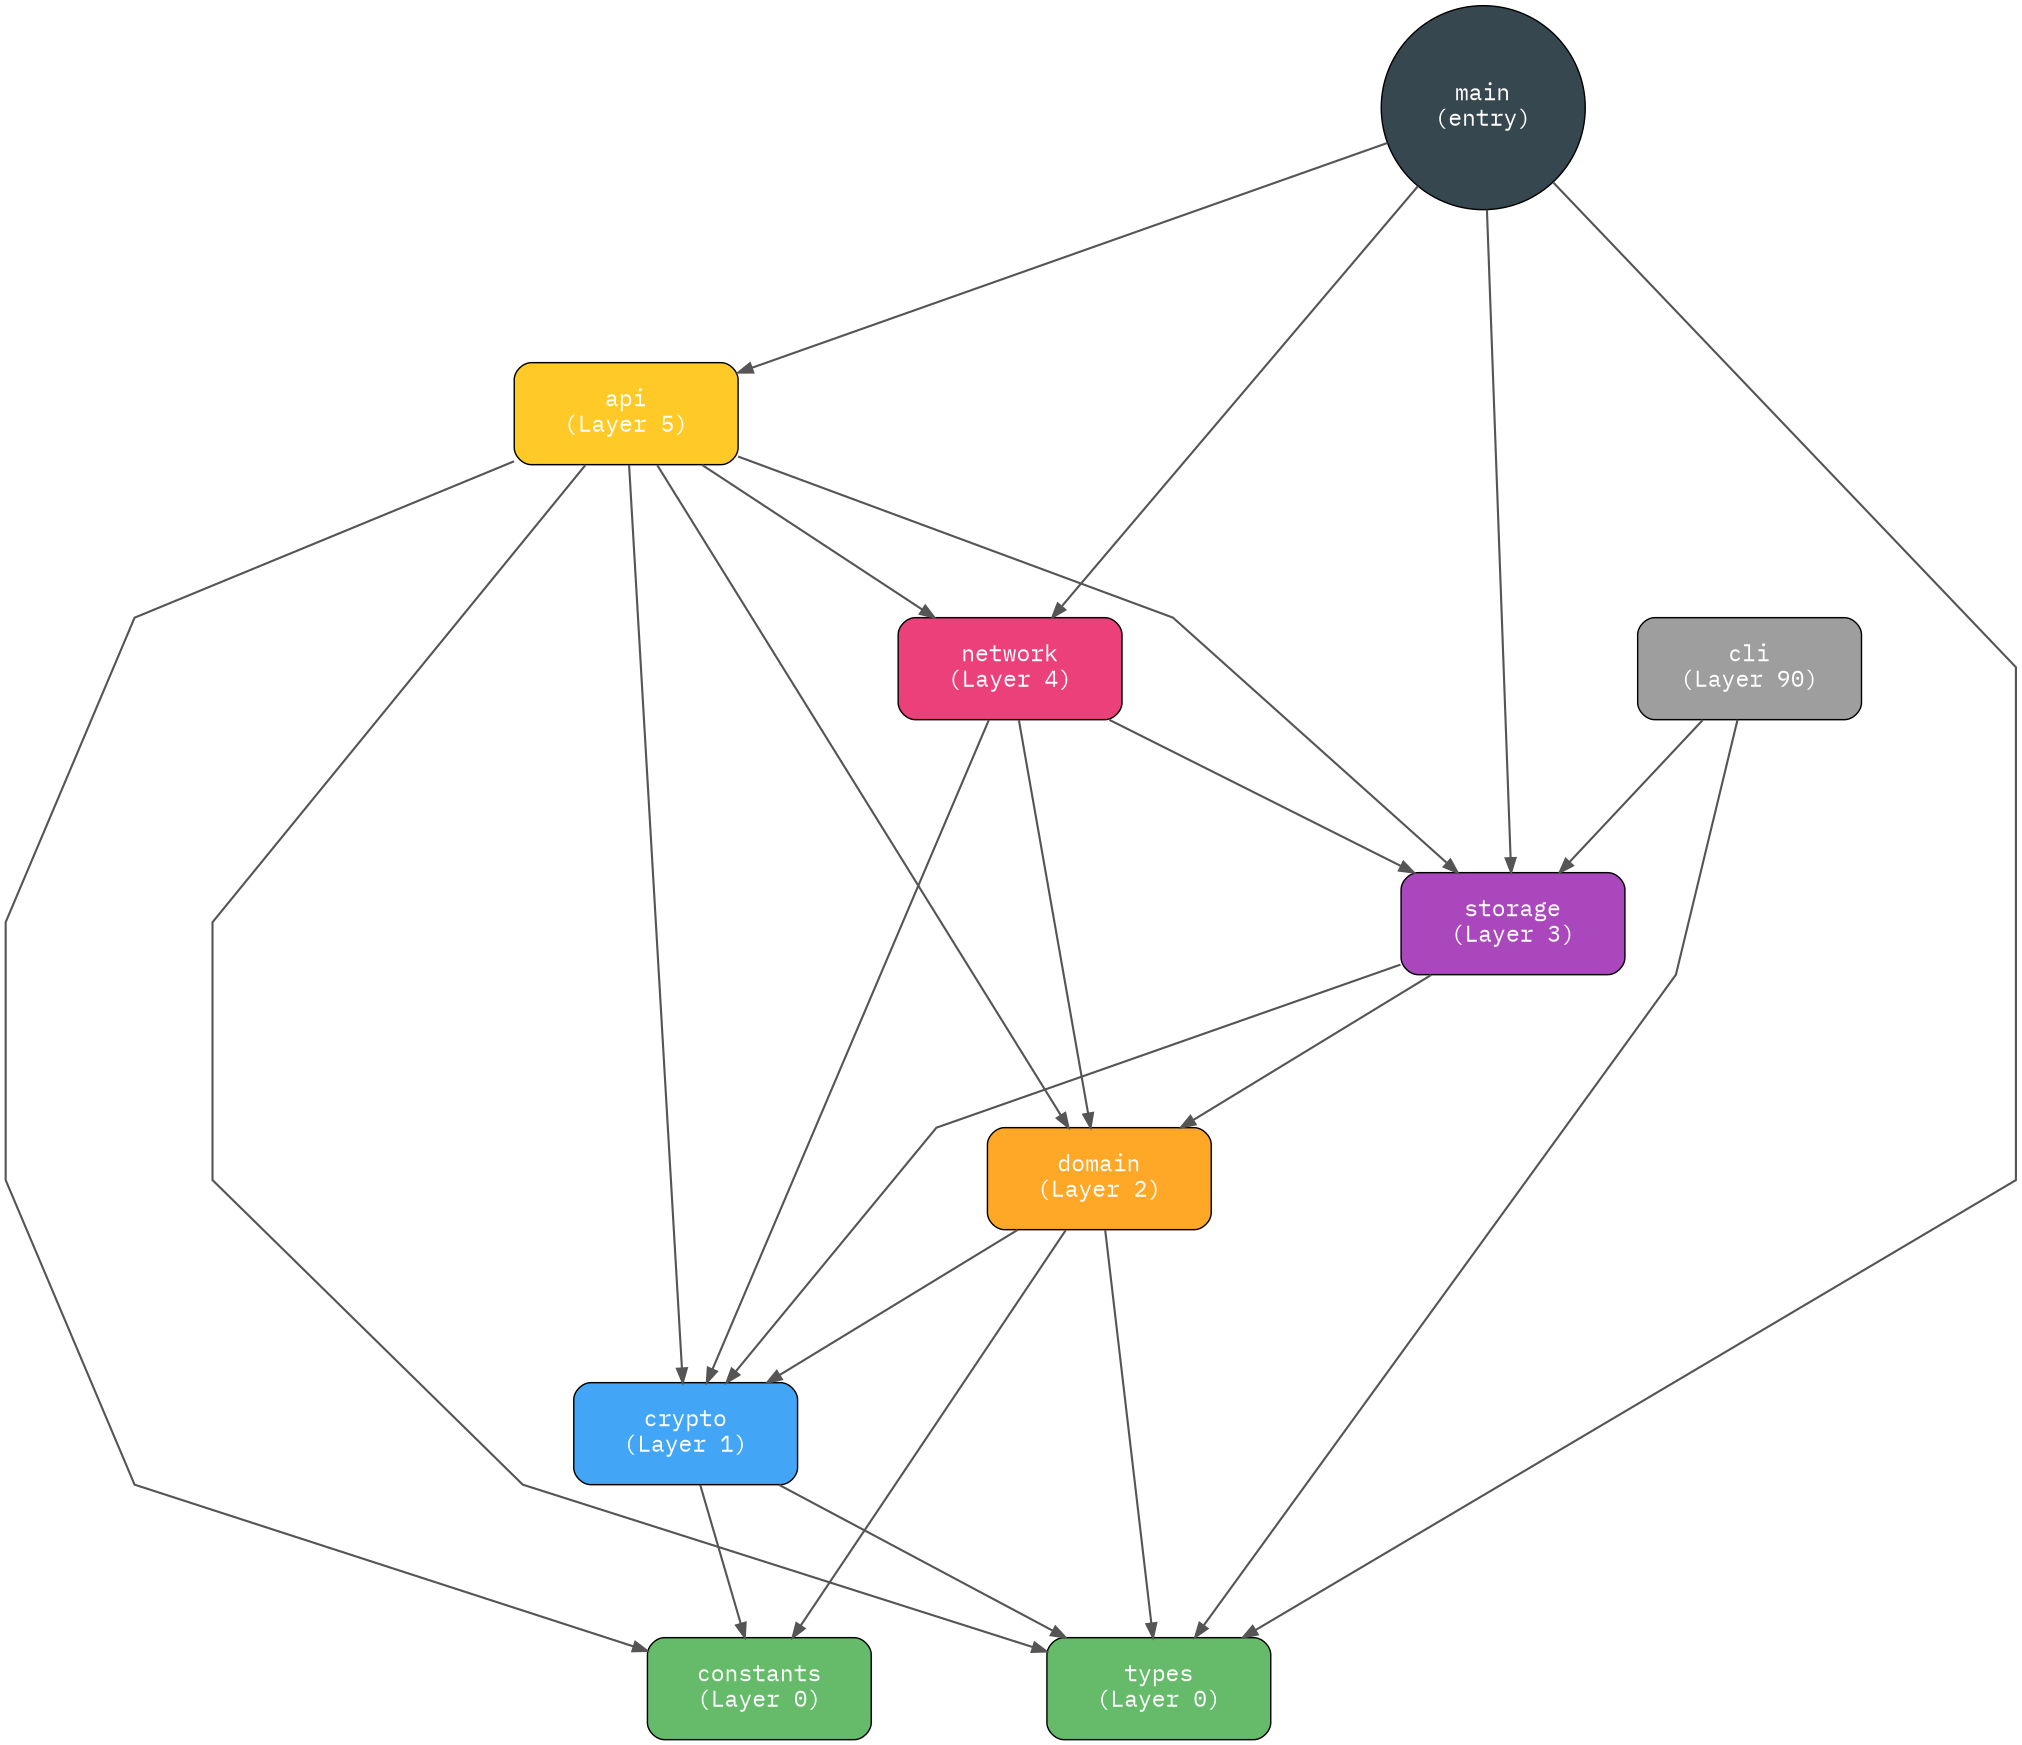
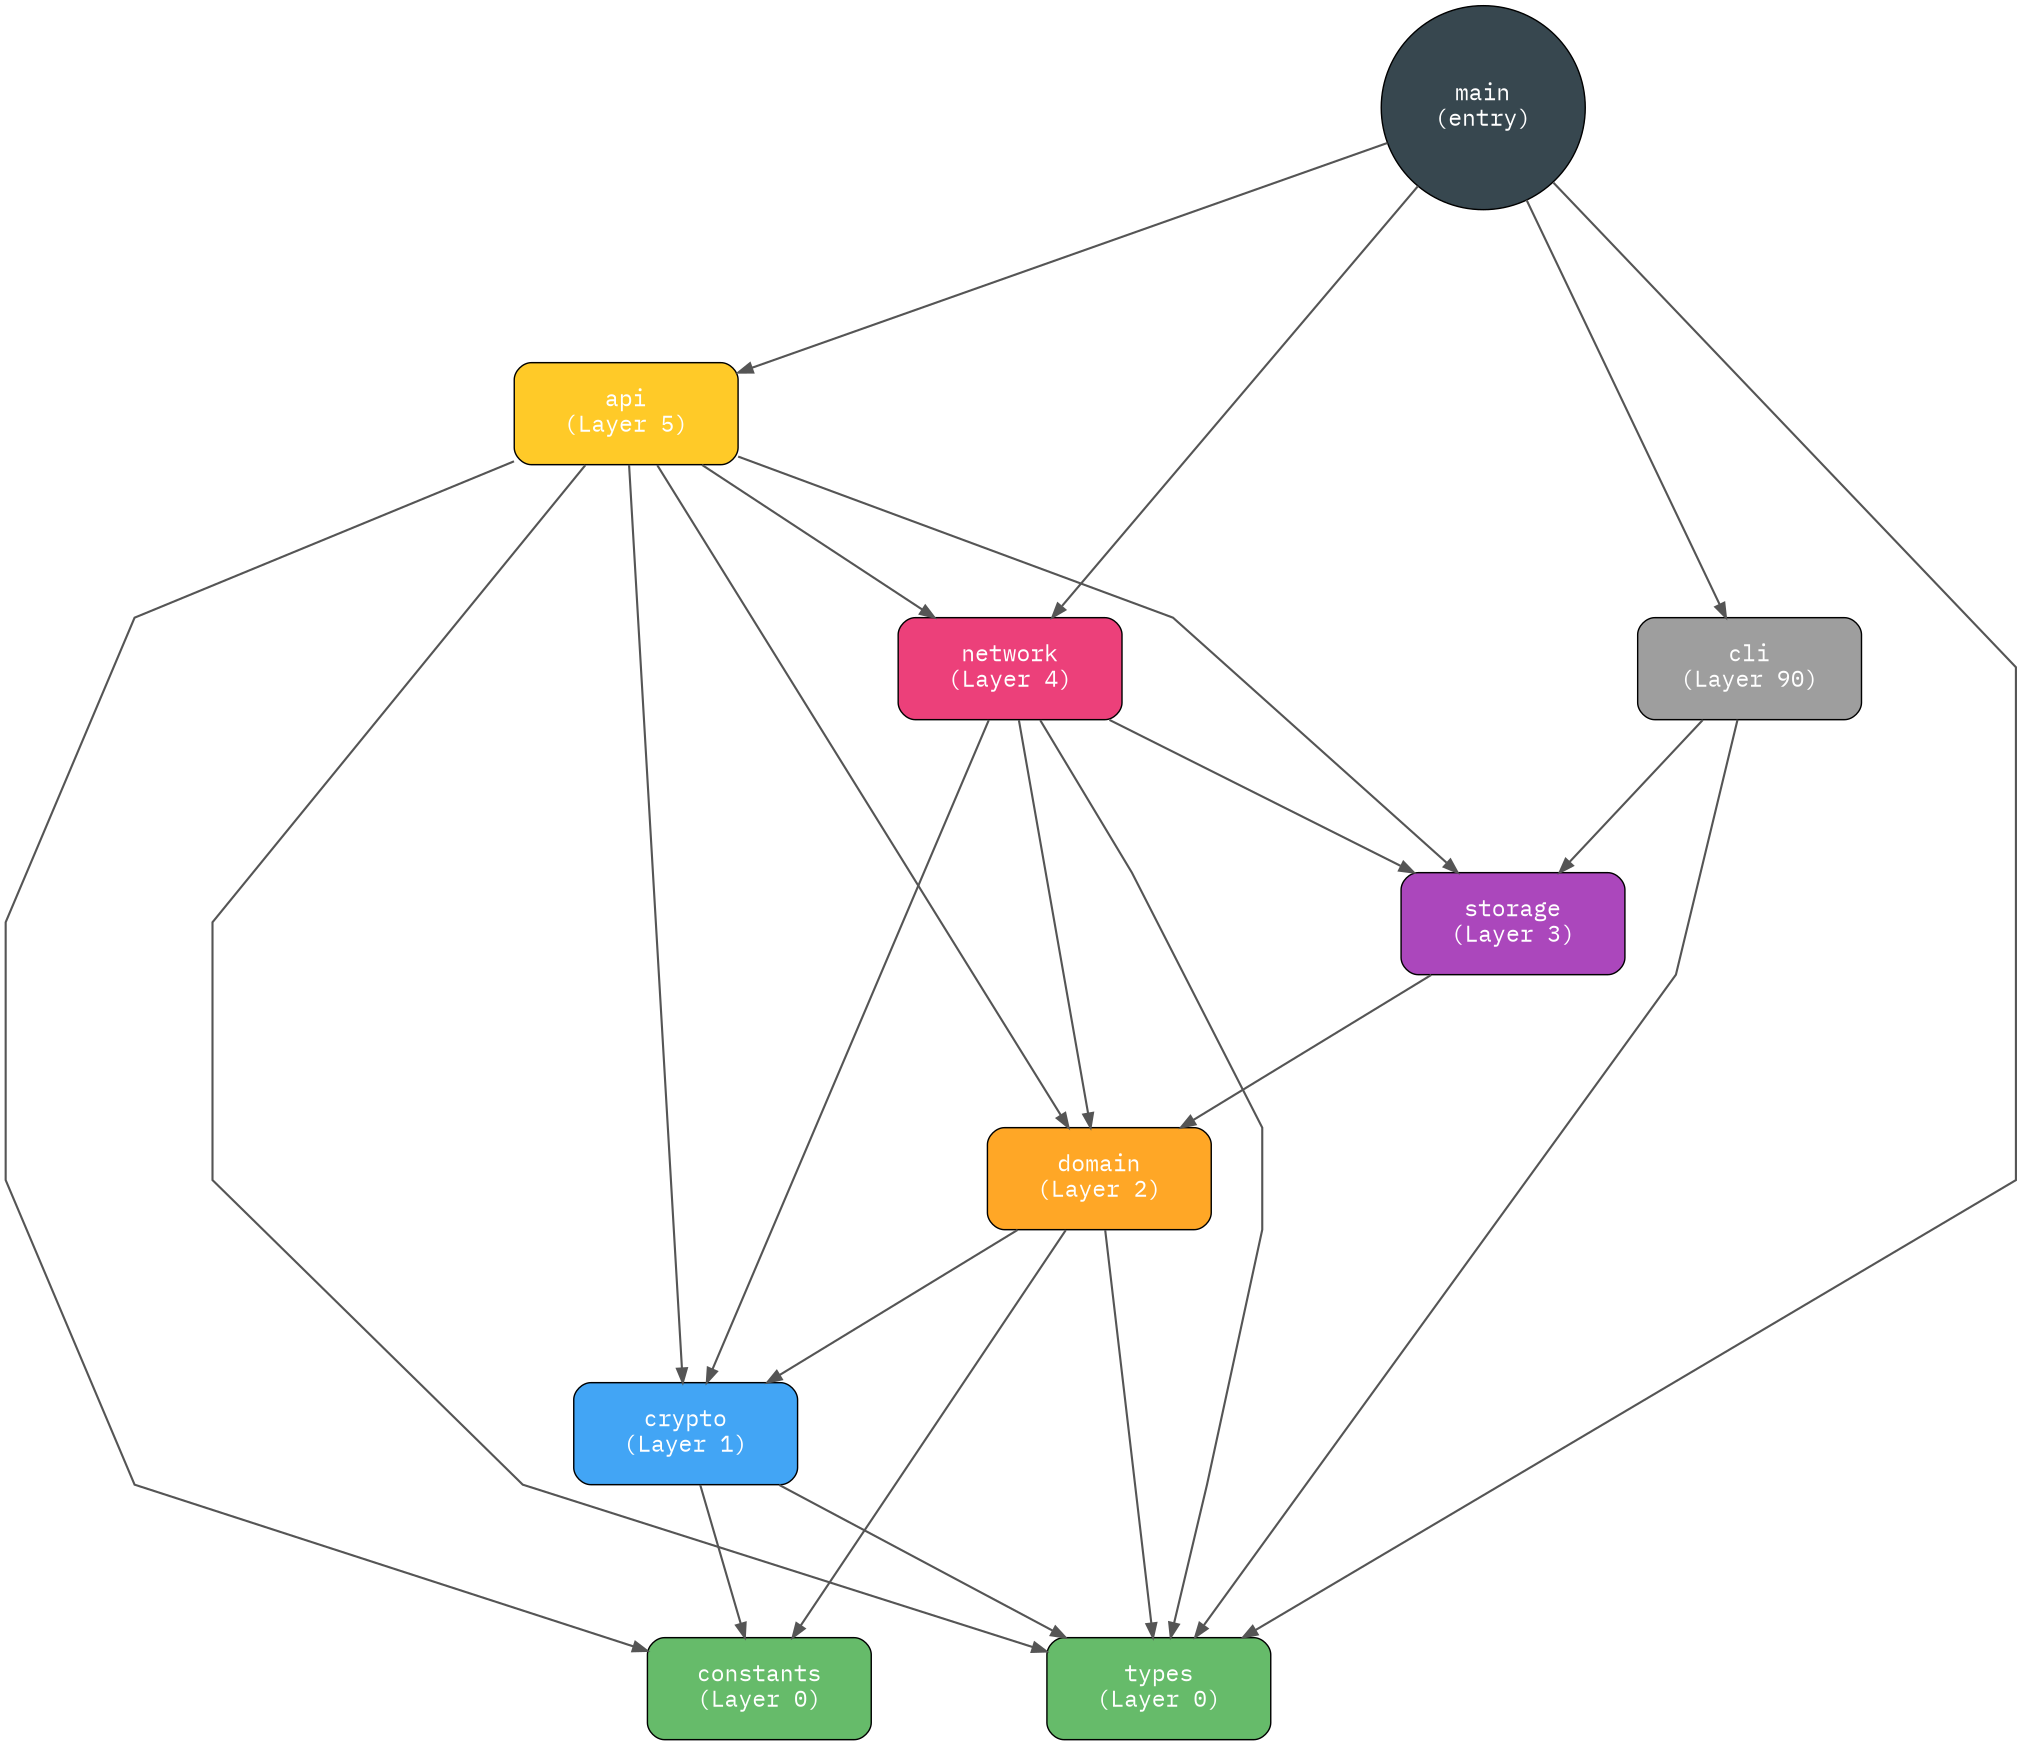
  digraph {
    bgcolor="#ffffff"
    fontname="IBM Plex Mono"
    nodesep=1.0
    rankdir=TB
    ranksep=1.5
    splines=polyline
    node [fillcolor="#66bb6a" fontcolor=white fontname="IBM Plex Mono" fontsize=16 shape=box style="rounded,filled"]
    edge [color="#555555" fontname="IBM Plex Mono" fontsize=11 penwidth=1.5]
    n1 [height=1.0 label="constants\n(Layer 0)" width=2.2]
    n2 [height=1.0 label="types\n(Layer 0)" width=2.2]
    n3 [fillcolor="#42a5f5" height=1.0 label="crypto\n(Layer 1)" width=2.2]
    n4 [fillcolor="#ffa726" height=1.0 label="domain\n(Layer 2)" width=2.2]
    n5 [fillcolor="#ab47bc" height=1.0 label="storage\n(Layer 3)" width=2.2]
    n6 [fillcolor="#ec407a" height=1.0 label="network\n(Layer 4)" width=2.2]
    n7 [fillcolor="#ffca28" height=1.0 label="api\n(Layer 5)" width=2.2]
    n8 [fillcolor="#9e9e9e" height=1.0 label="cli\n(Layer 90)" width=2.2]
    n9 [fillcolor="#37474f" height=2.0 label="main\n(entry)" shape=ellipse width=2.0]
    subgraph sub_1 {
      rank=same
      n1
      n2
    }
    subgraph sub_2 {
      rank=same
      n3
    }
    subgraph sub_3 {
      rank=same
      n4
    }
    subgraph sub_4 {
      rank=same
      n5
    }
    subgraph sub_5 {
      rank=same
      n6
    }
    subgraph sub_6 {
      rank=same
      n7
    }
    subgraph sub_7 {
      rank=same
      n8
    }
    n1 -> n2 [style=invis]
    n3 -> n1
    n3 -> n2
    n4 -> n1
    n4 -> n2
    n4 -> n3
-   n5 -> n3
    n5 -> n4
+   n6 -> n2
    n6 -> n3
    n6 -> n4
    n6 -> n5
    n7 -> n1
    n7 -> n2
    n7 -> n3
    n7 -> n4
    n7 -> n5
    n7 -> n6
    n8 -> n2
    n8 -> n5
    n9 -> n2
-   n9 -> n5
+   n9 -> n8
    n9 -> n6
    n9 -> n7
  }
